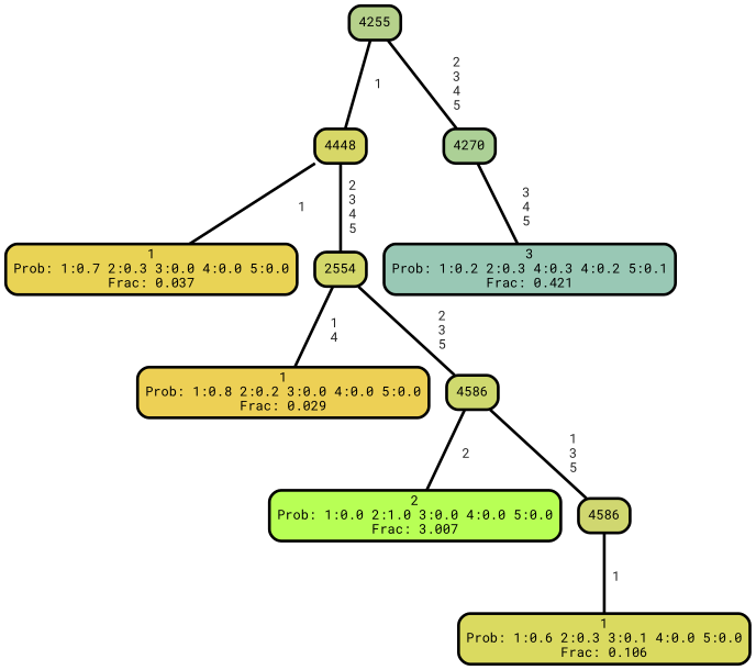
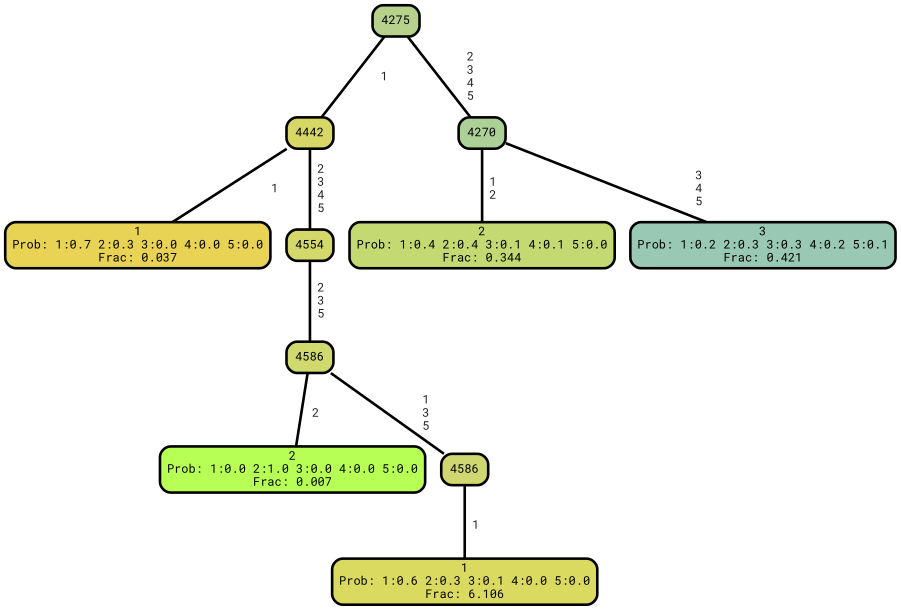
  graph {
    fontname="Roboto Mono"
    ranksep="0 equally"
    splines=straight
    node [color=black fontcolor=black fontname="Roboto Mono" penwidth=3 shape=box style="filled, rounded"]
    edge [color=black fontcolor=grey14 fontname="Roboto Mono" fontweight=bold penwidth=3]
    n1 [fillcolor="#e9d355" label="1\nProb: 1:0.7 2:0.3 3:0.0 4:0.0 5:0.0\nFrac: 0.037"]
-   n2 [fillcolor="#d7d767" label=4448]
-   n3 [fillcolor="#d4d86b" label=2554]
-   n4 [fillcolor="#edd055" label="1\nProb: 1:0.8 2:0.2 3:0.0 4:0.0 5:0.0\nFrac: 0.029"]
+   n2 [fillcolor="#d7d767" label=4442]
+   n3 [fillcolor="#d4d86b" label=4554]
    n5 [fillcolor="#cfd96e" label=4586]
-   n6 [fillcolor="#b8ff55" label="2\nProb: 1:0.0 2:1.0 3:0.0 4:0.0 5:0.0\nFrac: 3.007"]
+   n6 [fillcolor="#b8ff55" label="2\nProb: 1:0.0 2:1.0 3:0.0 4:0.0 5:0.0\nFrac: 0.007"]
    n7 [fillcolor="#d0d770" label=4586]
-   n8 [fillcolor="#dada60" label="1\nProb: 1:0.6 2:0.3 3:0.1 4:0.0 5:0.0\nFrac: 0.106"]
-   n9 [fillcolor="#b6d18b" label=4255]
+   n8 [fillcolor="#dada60" label="1\nProb: 1:0.6 2:0.3 3:0.1 4:0.0 5:0.0\nFrac: 6.106"]
+   n9 [fillcolor="#b6d18b" label=4275]
    n10 [fillcolor="#acd096" label=4270]
-   n12 [fillcolor="#99c8b5" label="3\nProb: 1:0.2 2:0.3 4:0.3 4:0.2 5:0.1\nFrac: 0.421"]
+   n11 [fillcolor="#c4d971" label="2\nProb: 1:0.4 2:0.4 3:0.1 4:0.1 5:0.0\nFrac: 0.344"]
+   n12 [fillcolor="#99c8b5" label="3\nProb: 1:0.2 2:0.3 3:0.3 4:0.2 5:0.1\nFrac: 0.421"]
    subgraph sub_1 {
      rank=same
    }
    n2 -- n1 [label=" 1"]
    n2 -- n3 [label=" 2\n 3\n 4\n 5"]
-   n3 -- n4 [label=" 1\n 4"]
    n3 -- n5 [label=" 2\n 3\n 5"]
    n5 -- n6 [label=" 2"]
    n5 -- n7 [label=" 1\n 3\n 5"]
    n7 -- n8 [label=" 1"]
    n9 -- n2 [label=" 1"]
    n9 -- n10 [label=" 2\n 3\n 4\n 5"]
+   n10 -- n11 [label=" 1\n 2"]
    n10 -- n12 [label=" 3\n 4\n 5"]
  }
